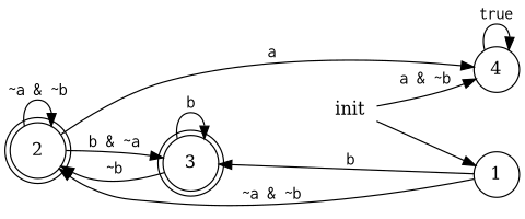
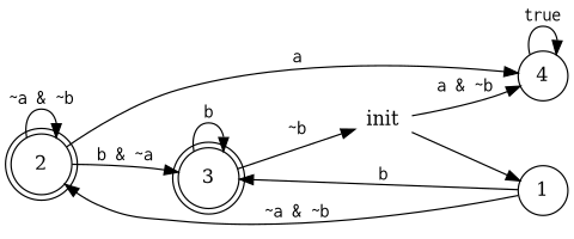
  digraph {
    rankdir=LR
    node [shape=doublecircle]
    edge [fontname=Courier]
    2 [height=.5 width=.5]
    3 [height=.5 width=.5]
    4 [height=.5 shape=circle width=.5]
    1 [height=.5 shape=circle width=.5]
    init [height=.5 shape=plaintext width=.5]
    2 -> 2 [label="~a & ~b"]
    2 -> 3 [label="b & ~a"]
    2 -> 4 [label=a]
-   3 -> 2 [label="~b"]
+   3 -> init [label="~b"]
    3 -> 3 [label=b]
    4 -> 4 [label=true]
    1 -> 2 [label="~a & ~b"]
    1 -> 3 [label=b]
    init -> 4 [label="a & ~b"]
    init -> 1
  }
